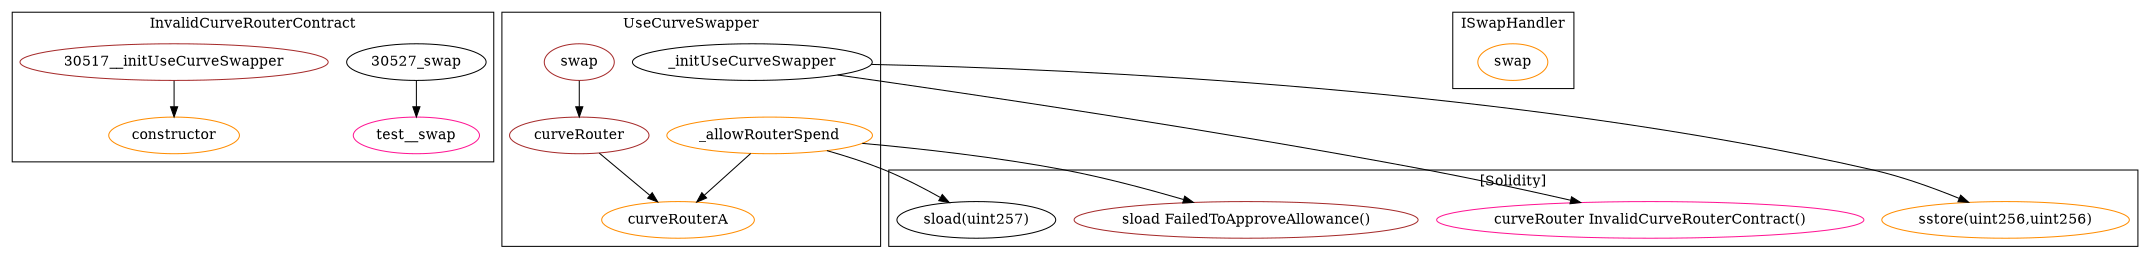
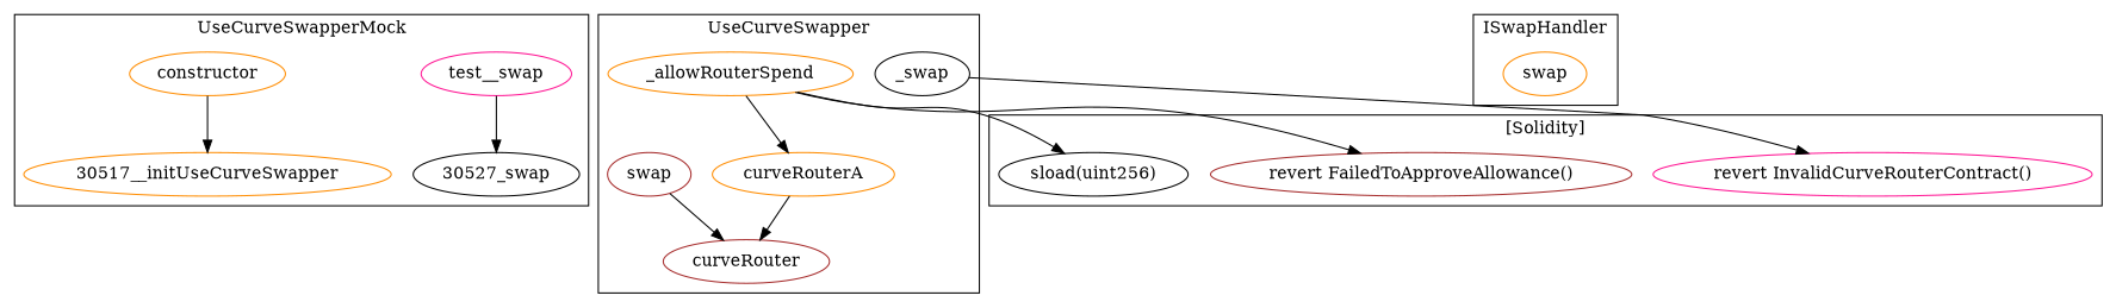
  strict digraph {
    node [color=darkorange]
    n1 [color=deeppink label=test__swap]
    n2 [color=black label="30527_swap"]
    n3 [label=constructor]
-   "30517__initUseCurveSwapper" [color=brown]
-   n5 [color=black label=_initUseCurveSwapper]
+   "30517__initUseCurveSwapper"
+   n5 [color=black label=_swap]
    n6 [label=_allowRouterSpend]
    n7 [label=curveRouterA]
    n8 [color=brown label=swap]
    n9 [color=brown label=curveRouter]
    n10 [label=swap]
-   "revert InvalidCurveRouterContract()" [color=deeppink label="curveRouter InvalidCurveRouterContract()"]
-   "sstore(uint256,uint256)"
-   "revert FailedToApproveAllowance()" [color=brown label="sload FailedToApproveAllowance()"]
-   "sload(uint256)" [color=black label="sload(uint257)"]
+   "revert InvalidCurveRouterContract()" [color=deeppink]
+   "revert FailedToApproveAllowance()" [color=brown]
+   "sload(uint256)" [color=black]
    subgraph cluster_1 {
-     label=InvalidCurveRouterContract
+     label=UseCurveSwapperMock
      n1
      n2
      n3
      "30517__initUseCurveSwapper"
    }
    subgraph cluster_2 {
      label=UseCurveSwapper
      n5
      n6
      n7
      n8
      n9
    }
    subgraph cluster_3 {
      label=ISwapHandler
      n10
    }
    subgraph cluster_4 {
      label="[Solidity]"
      "revert InvalidCurveRouterContract()"
-     "sstore(uint256,uint256)"
      "revert FailedToApproveAllowance()"
      "sload(uint256)"
    }
-   n2 -> n1
-   "30517__initUseCurveSwapper" -> n3
+   n1 -> n2
+   n3 -> "30517__initUseCurveSwapper"
    n5 -> "revert InvalidCurveRouterContract()"
-   n5 -> "sstore(uint256,uint256)"
    n6 -> n7
    n6 -> "revert FailedToApproveAllowance()"
    n6 -> "sload(uint256)"
-   n9 -> n7
+   n7 -> n9
    n8 -> n9
  }
